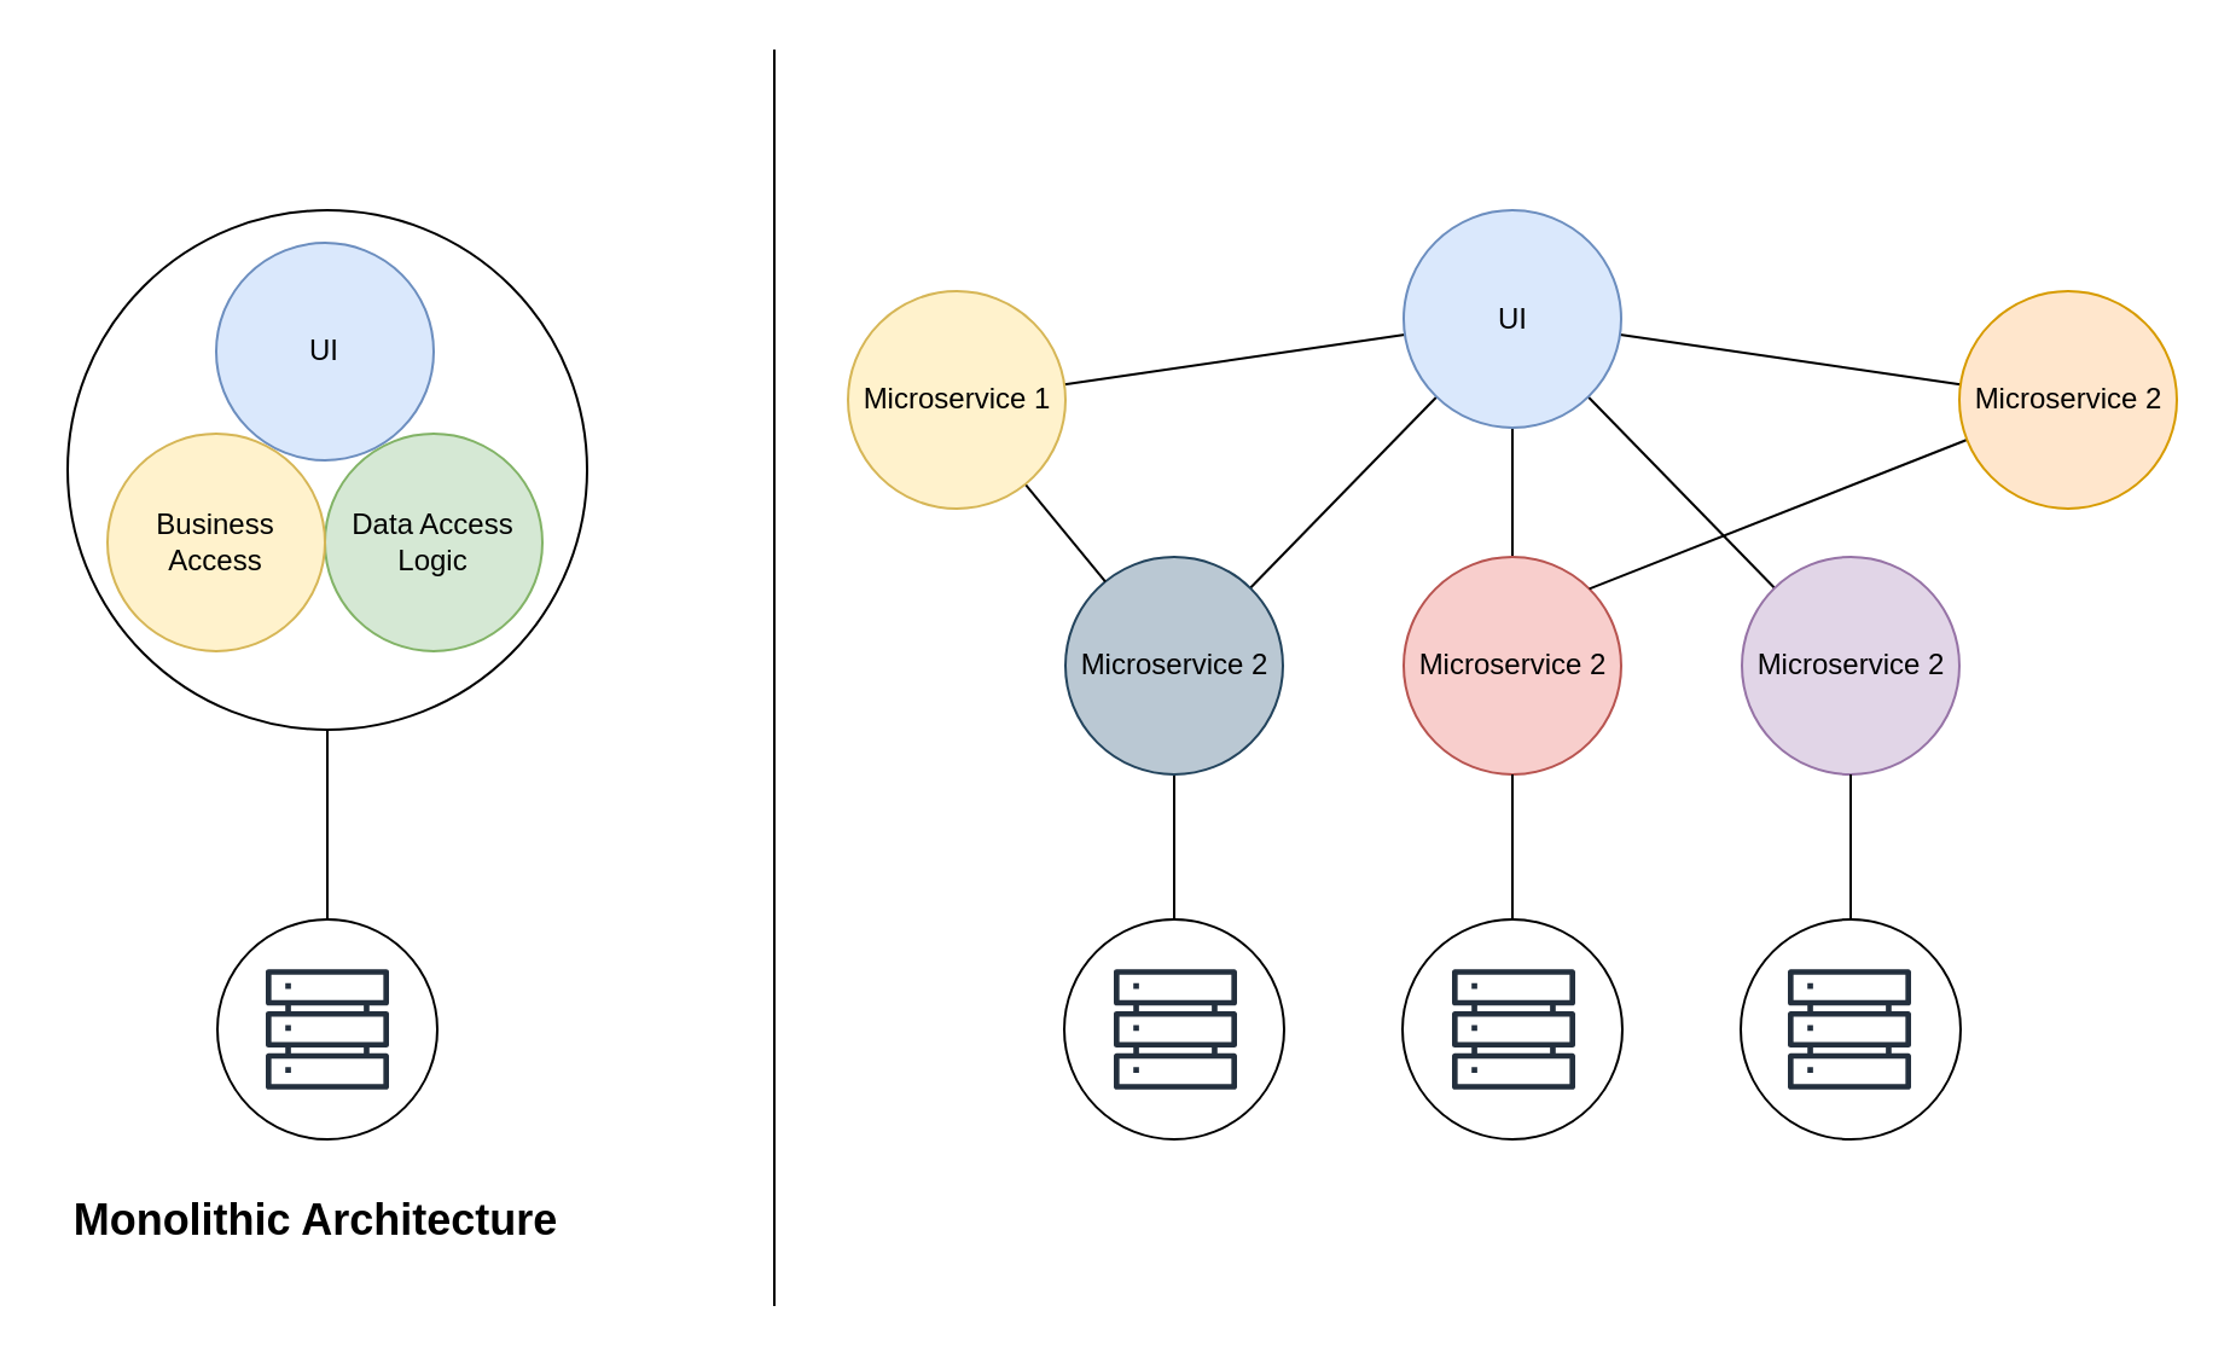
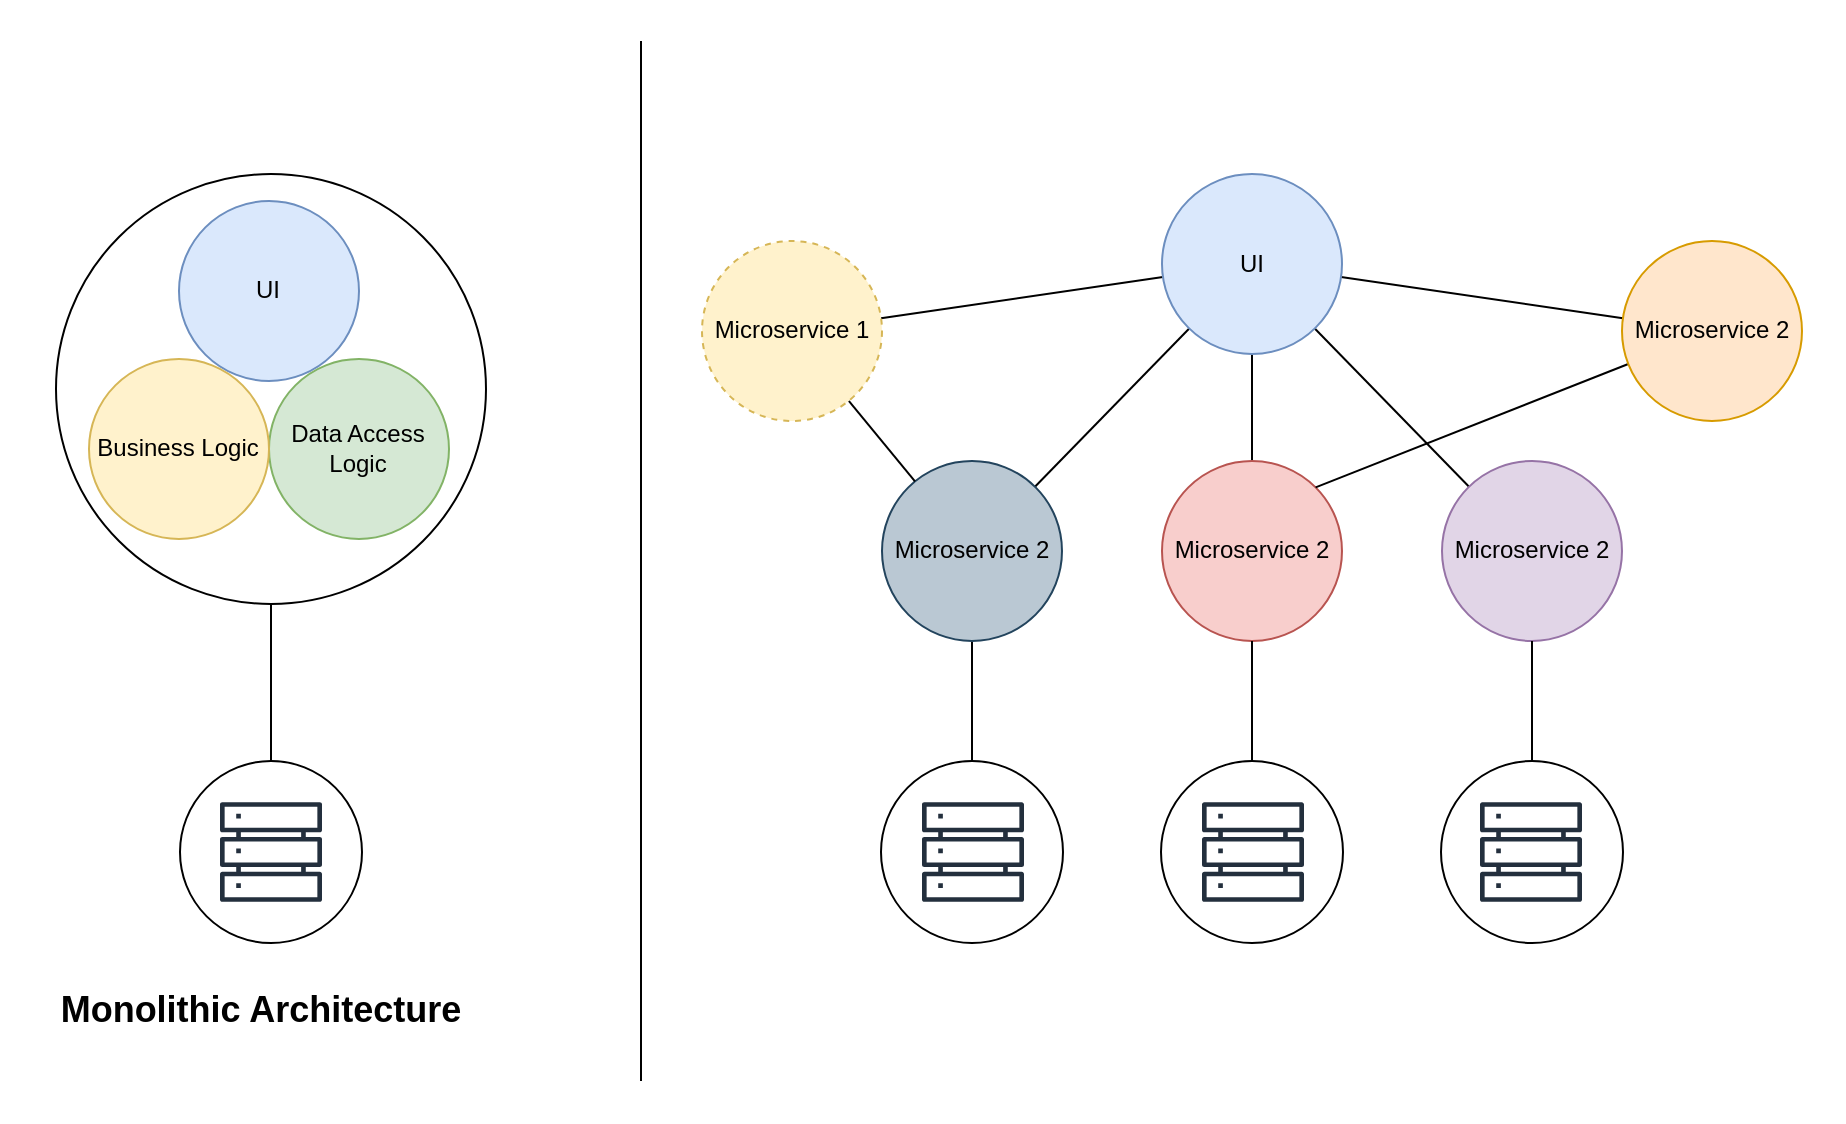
  <mxCell id="0" />
  <mxCell id="1" parent="0" />
  <mxCell id="2" value="" style="ellipse;whiteSpace=wrap;html=1;aspect=fixed;" vertex="1" parent="1"><mxGeometry x="27.5" y="86.5" width="215" height="215" as="geometry" /></mxCell>
  <mxCell id="3" style="edgeStyle=orthogonalEdgeStyle;rounded=0;orthogonalLoop=1;jettySize=auto;html=1;entryX=0.5;entryY=1;entryDx=0;entryDy=0;endArrow=none;endFill=0;" edge="1" parent="1" source="4" target="2"><mxGeometry relative="1" as="geometry" /></mxCell>
  <mxCell id="4" value="" style="ellipse;whiteSpace=wrap;html=1;aspect=fixed;" vertex="1" parent="1"><mxGeometry x="89.5" y="380" width="91" height="91" as="geometry" /></mxCell>
  <mxCell id="5" value="UI" style="ellipse;whiteSpace=wrap;html=1;aspect=fixed;fillColor=#dae8fc;strokeColor=#6c8ebf;" vertex="1" parent="1"><mxGeometry x="89" y="100" width="90" height="90" as="geometry" /></mxCell>
  <mxCell id="6" value="Data Access Logic" style="ellipse;whiteSpace=wrap;html=1;aspect=fixed;fillColor=#d5e8d4;strokeColor=#82b366;" vertex="1" parent="1"><mxGeometry x="134" y="179" width="90" height="90" as="geometry" /></mxCell>
- <mxCell id="7" value="Business Access" style="ellipse;whiteSpace=wrap;html=1;aspect=fixed;fillColor=#fff2cc;strokeColor=#d6b656;" vertex="1" parent="1"><mxGeometry x="44" y="179" width="90" height="90" as="geometry" /></mxCell>
+ <mxCell id="7" value="Business Logic" style="ellipse;whiteSpace=wrap;html=1;aspect=fixed;fillColor=#fff2cc;strokeColor=#d6b656;" vertex="1" parent="1"><mxGeometry x="44" y="179" width="90" height="90" as="geometry" /></mxCell>
  <mxCell id="8" value="" style="sketch=0;outlineConnect=0;fontColor=#232F3E;gradientColor=none;fillColor=#232F3D;strokeColor=none;dashed=0;verticalLabelPosition=bottom;verticalAlign=top;align=center;html=1;fontSize=12;fontStyle=0;aspect=fixed;pointerEvents=1;shape=mxgraph.aws4.servers;" vertex="1" parent="1"><mxGeometry x="109.5" y="400" width="51" height="51" as="geometry" /></mxCell>
  <mxCell id="9" value="Monolithic Architecture" style="text;html=1;align=center;verticalAlign=middle;resizable=0;points=[];autosize=1;strokeColor=none;fillColor=none;fontStyle=1;fontSize=18;" vertex="1" parent="1"><mxGeometry x="20" y="485" width="220" height="40" as="geometry" /></mxCell>
  <mxCell id="10" style="edgeStyle=orthogonalEdgeStyle;rounded=0;orthogonalLoop=1;jettySize=auto;html=1;entryX=0.5;entryY=1;entryDx=0;entryDy=0;endArrow=none;endFill=0;" edge="1" parent="1" source="11" target="18"><mxGeometry relative="1" as="geometry"><mxPoint x="485.5" y="346.5" as="targetPoint" /></mxGeometry></mxCell>
  <mxCell id="11" value="" style="ellipse;whiteSpace=wrap;html=1;aspect=fixed;" vertex="1" parent="1"><mxGeometry x="440" y="380" width="91" height="91" as="geometry" /></mxCell>
  <mxCell id="12" style="rounded=0;orthogonalLoop=1;jettySize=auto;html=1;endArrow=none;endFill=0;" edge="1" parent="1" source="17" target="20"><mxGeometry relative="1" as="geometry" /></mxCell>
  <mxCell id="13" style="rounded=0;orthogonalLoop=1;jettySize=auto;html=1;endArrow=none;endFill=0;" edge="1" parent="1" source="17" target="18"><mxGeometry relative="1" as="geometry" /></mxCell>
  <mxCell id="14" style="rounded=0;orthogonalLoop=1;jettySize=auto;html=1;endArrow=none;endFill=0;" edge="1" parent="1" source="17" target="22"><mxGeometry relative="1" as="geometry" /></mxCell>
  <mxCell id="15" style="rounded=0;orthogonalLoop=1;jettySize=auto;html=1;endArrow=none;endFill=0;" edge="1" parent="1" source="17" target="23"><mxGeometry relative="1" as="geometry" /></mxCell>
  <mxCell id="16" style="rounded=0;orthogonalLoop=1;jettySize=auto;html=1;endArrow=none;endFill=0;" edge="1" parent="1" source="17" target="25"><mxGeometry relative="1" as="geometry" /></mxCell>
  <mxCell id="17" value="UI" style="ellipse;whiteSpace=wrap;html=1;aspect=fixed;fillColor=#dae8fc;strokeColor=#6c8ebf;" vertex="1" parent="1"><mxGeometry x="580.5" y="86.5" width="90" height="90" as="geometry" /></mxCell>
  <mxCell id="18" value="Microservice 2" style="ellipse;whiteSpace=wrap;html=1;aspect=fixed;fillColor=#bac8d3;strokeColor=#23445d;" vertex="1" parent="1"><mxGeometry x="440.5" y="230" width="90" height="90" as="geometry" /></mxCell>
  <mxCell id="19" style="rounded=0;orthogonalLoop=1;jettySize=auto;html=1;endArrow=none;endFill=0;" edge="1" parent="1" source="20" target="18"><mxGeometry relative="1" as="geometry" /></mxCell>
- <mxCell id="20" value="Microservice 1" style="ellipse;whiteSpace=wrap;html=1;aspect=fixed;fillColor=#fff2cc;strokeColor=#d6b656;" vertex="1" parent="1"><mxGeometry x="350.5" y="120" width="90" height="90" as="geometry" /></mxCell>
+ <mxCell id="20" value="Microservice 1" style="ellipse;whiteSpace=wrap;html=1;aspect=fixed;fillColor=#fff2cc;strokeColor=#d6b656;dashed=1;" vertex="1" parent="1"><mxGeometry x="350.5" y="120" width="90" height="90" as="geometry" /></mxCell>
  <mxCell id="21" value="" style="sketch=0;outlineConnect=0;fontColor=#232F3E;gradientColor=none;fillColor=#232F3D;strokeColor=none;dashed=0;verticalLabelPosition=bottom;verticalAlign=top;align=center;html=1;fontSize=12;fontStyle=0;aspect=fixed;pointerEvents=1;shape=mxgraph.aws4.servers;" vertex="1" parent="1"><mxGeometry x="460.5" y="400" width="51" height="51" as="geometry" /></mxCell>
  <mxCell id="22" value="Microservice 2" style="ellipse;whiteSpace=wrap;html=1;aspect=fixed;fillColor=#f8cecc;strokeColor=#b85450;" vertex="1" parent="1"><mxGeometry x="580.5" y="230" width="90" height="90" as="geometry" /></mxCell>
  <mxCell id="23" value="Microservice 2" style="ellipse;whiteSpace=wrap;html=1;aspect=fixed;fillColor=#e1d5e7;strokeColor=#9673a6;" vertex="1" parent="1"><mxGeometry x="720.5" y="230" width="90" height="90" as="geometry" /></mxCell>
  <mxCell id="24" style="rounded=0;orthogonalLoop=1;jettySize=auto;html=1;entryX=1;entryY=0;entryDx=0;entryDy=0;endArrow=none;endFill=0;" edge="1" parent="1" source="25" target="22"><mxGeometry relative="1" as="geometry" /></mxCell>
  <mxCell id="25" value="Microservice 2" style="ellipse;whiteSpace=wrap;html=1;aspect=fixed;fillColor=#ffe6cc;strokeColor=#d79b00;" vertex="1" parent="1"><mxGeometry x="810.5" y="120" width="90" height="90" as="geometry" /></mxCell>
  <mxCell id="26" style="edgeStyle=orthogonalEdgeStyle;rounded=0;orthogonalLoop=1;jettySize=auto;html=1;entryX=0.5;entryY=1;entryDx=0;entryDy=0;endArrow=none;endFill=0;" edge="1" parent="1" source="27" target="22"><mxGeometry relative="1" as="geometry" /></mxCell>
  <mxCell id="27" value="" style="ellipse;whiteSpace=wrap;html=1;aspect=fixed;" vertex="1" parent="1"><mxGeometry x="580" y="380" width="91" height="91" as="geometry" /></mxCell>
  <mxCell id="28" value="" style="sketch=0;outlineConnect=0;fontColor=#232F3E;gradientColor=none;fillColor=#232F3D;strokeColor=none;dashed=0;verticalLabelPosition=bottom;verticalAlign=top;align=center;html=1;fontSize=12;fontStyle=0;aspect=fixed;pointerEvents=1;shape=mxgraph.aws4.servers;" vertex="1" parent="1"><mxGeometry x="600.5" y="400" width="51" height="51" as="geometry" /></mxCell>
  <mxCell id="29" style="edgeStyle=orthogonalEdgeStyle;rounded=0;orthogonalLoop=1;jettySize=auto;html=1;entryX=0.5;entryY=1;entryDx=0;entryDy=0;endArrow=none;endFill=0;" edge="1" parent="1" source="30" target="23"><mxGeometry relative="1" as="geometry" /></mxCell>
  <mxCell id="30" value="" style="ellipse;whiteSpace=wrap;html=1;aspect=fixed;" vertex="1" parent="1"><mxGeometry x="720" y="380" width="91" height="91" as="geometry" /></mxCell>
  <mxCell id="31" value="" style="sketch=0;outlineConnect=0;fontColor=#232F3E;gradientColor=none;fillColor=#232F3D;strokeColor=none;dashed=0;verticalLabelPosition=bottom;verticalAlign=top;align=center;html=1;fontSize=12;fontStyle=0;aspect=fixed;pointerEvents=1;shape=mxgraph.aws4.servers;" vertex="1" parent="1"><mxGeometry x="739.5" y="400" width="51" height="51" as="geometry" /></mxCell>
  <mxCell id="32" value="" style="endArrow=none;html=1;rounded=0;" edge="1" parent="1"><mxGeometry width="50" height="50" relative="1" as="geometry"><mxPoint x="320" y="540" as="sourcePoint" /><mxPoint x="320" y="20" as="targetPoint" /></mxGeometry></mxCell>
